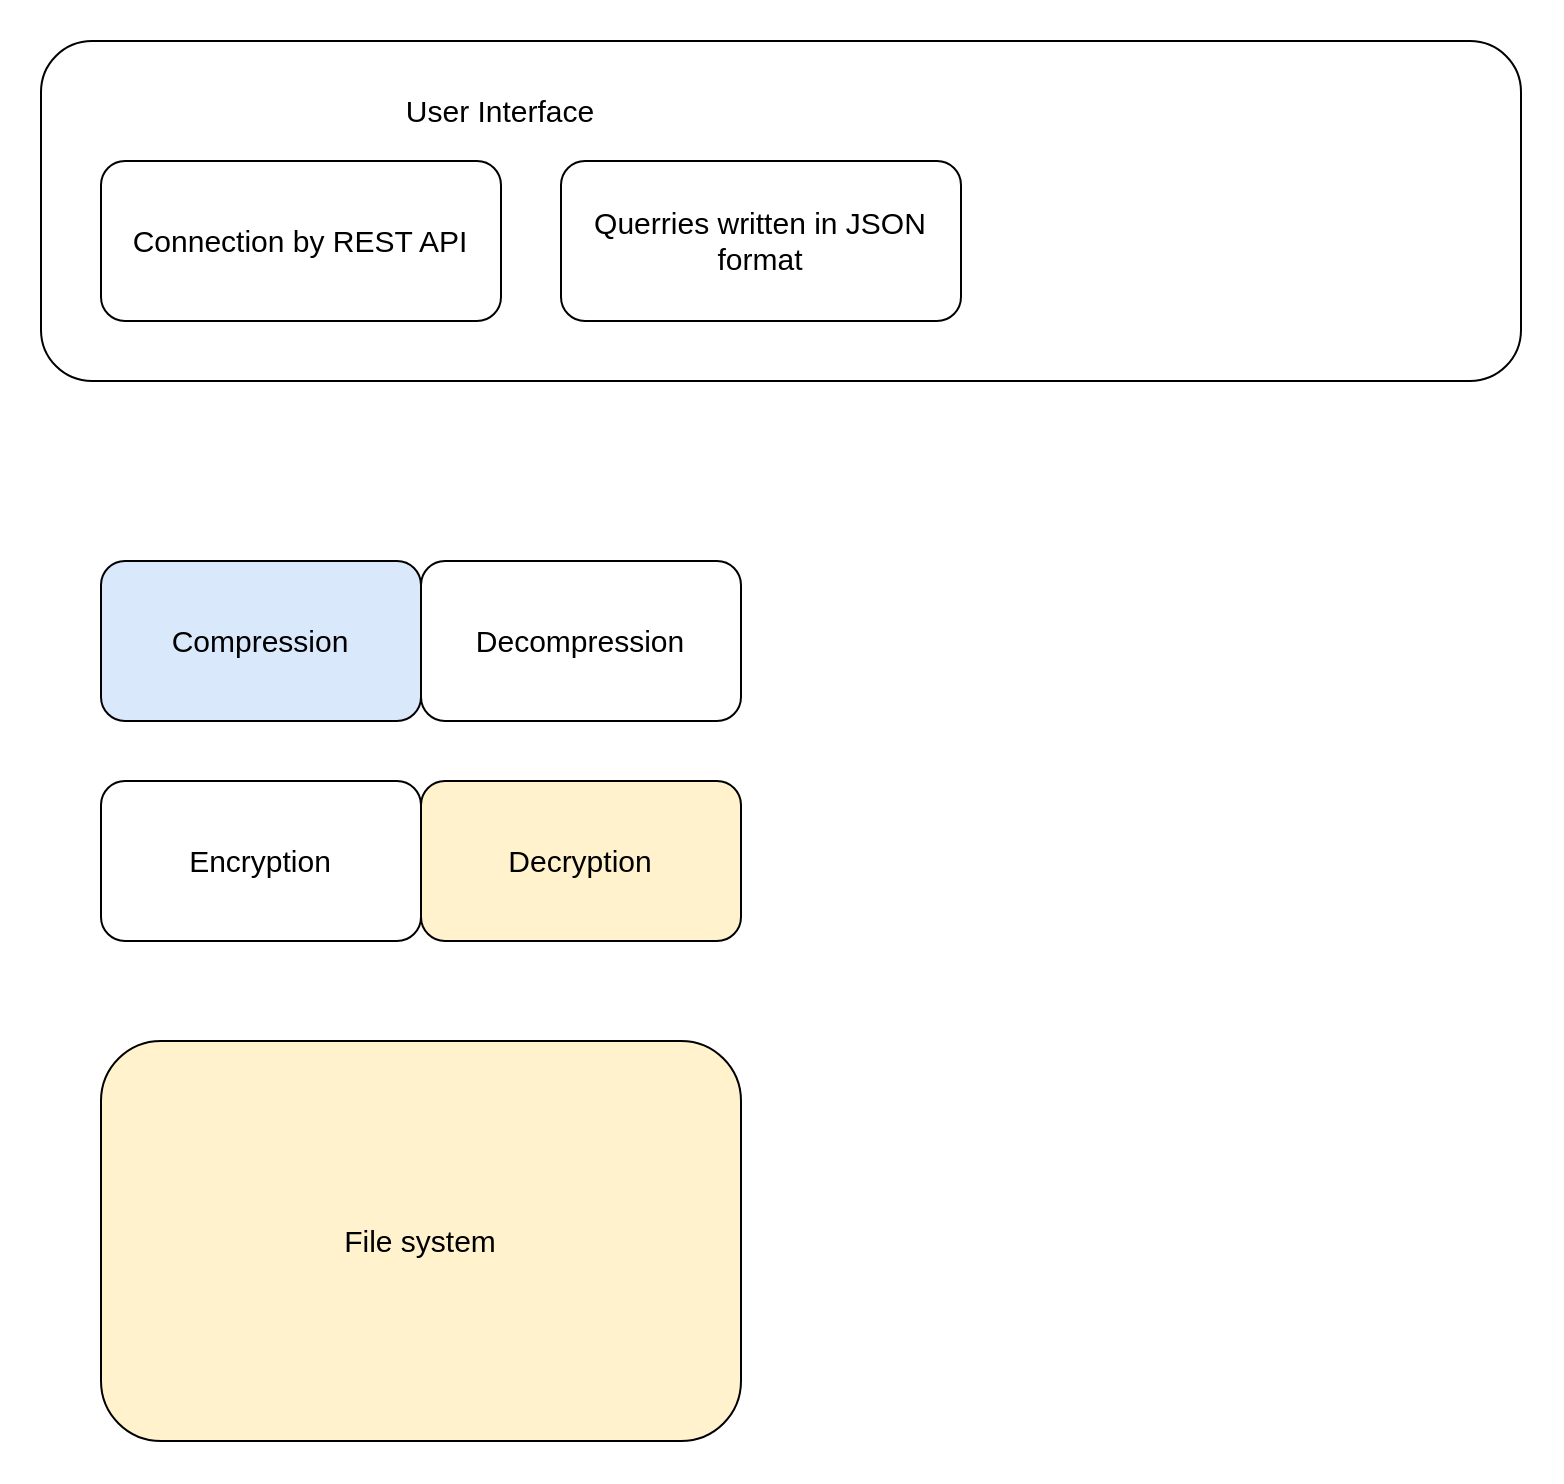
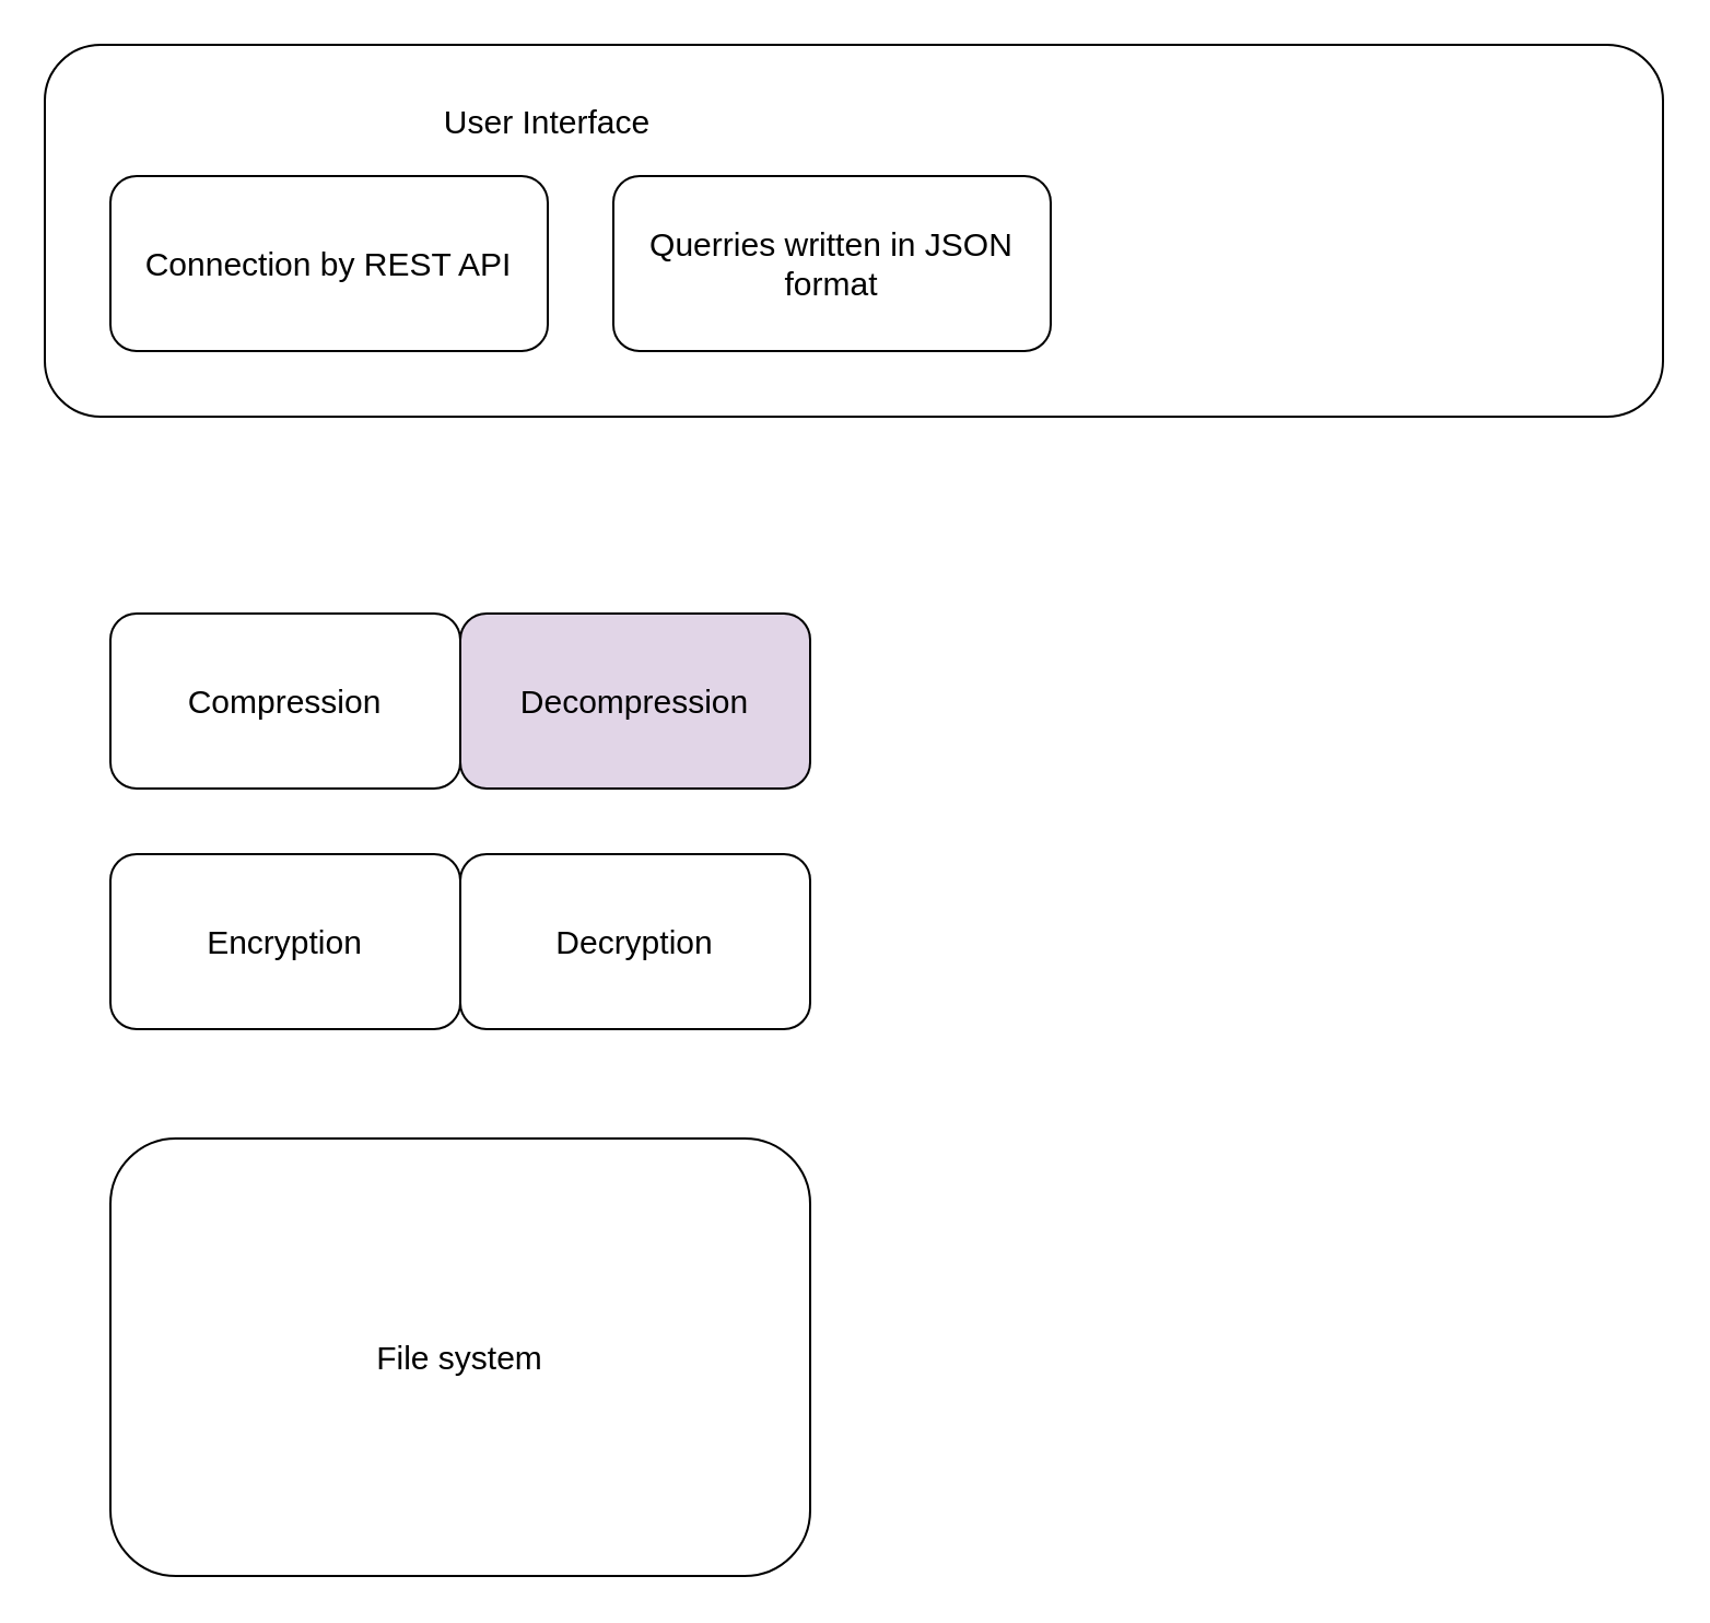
  <mxCell id="0" />
  <mxCell id="1" parent="0" />
  <mxCell id="2" value="" style="rounded=1;whiteSpace=wrap;html=1;fontSize=15;" vertex="1" parent="1"><mxGeometry x="20" y="20" width="740" height="170" as="geometry" /></mxCell>
  <mxCell id="3" value="&lt;span style=&quot;font-size: 15px;&quot;&gt;Connection by REST API&lt;/span&gt;" style="rounded=1;whiteSpace=wrap;html=1;" vertex="1" parent="1"><mxGeometry x="50" y="80" width="200" height="80" as="geometry" /></mxCell>
  <mxCell id="4" value="&lt;span style=&quot;font-size: 15px;&quot;&gt;Querries written in JSON format&lt;/span&gt;" style="rounded=1;whiteSpace=wrap;html=1;" vertex="1" parent="1"><mxGeometry x="280" y="80" width="200" height="80" as="geometry" /></mxCell>
- <mxCell id="5" value="Compression" style="rounded=1;whiteSpace=wrap;html=1;fontSize=15;fillColor=#dae8fc;" vertex="1" parent="1"><mxGeometry x="50" y="280" width="160" height="80" as="geometry" /></mxCell>
+ <mxCell id="5" value="Compression" style="rounded=1;whiteSpace=wrap;html=1;fontSize=15;" vertex="1" parent="1"><mxGeometry x="50" y="280" width="160" height="80" as="geometry" /></mxCell>
  <mxCell id="6" value="Encryption" style="rounded=1;whiteSpace=wrap;html=1;fontSize=15;" vertex="1" parent="1"><mxGeometry x="50" y="390" width="160" height="80" as="geometry" /></mxCell>
- <mxCell id="7" value="File system" style="rounded=1;whiteSpace=wrap;html=1;fontSize=15;fillColor=#fff2cc;" vertex="1" parent="1"><mxGeometry x="50" y="520" width="320" height="200" as="geometry" /></mxCell>
- <mxCell id="8" value="Decompression" style="rounded=1;whiteSpace=wrap;html=1;fontSize=15;" vertex="1" parent="1"><mxGeometry x="210" y="280" width="160" height="80" as="geometry" /></mxCell>
- <mxCell id="9" value="Decryption" style="rounded=1;whiteSpace=wrap;html=1;fontSize=15;fillColor=#fff2cc;" vertex="1" parent="1"><mxGeometry x="210" y="390" width="160" height="80" as="geometry" /></mxCell>
+ <mxCell id="7" value="File system" style="rounded=1;whiteSpace=wrap;html=1;fontSize=15;" vertex="1" parent="1"><mxGeometry x="50" y="520" width="320" height="200" as="geometry" /></mxCell>
+ <mxCell id="8" value="Decompression" style="rounded=1;whiteSpace=wrap;html=1;fontSize=15;fillColor=#e1d5e7;" vertex="1" parent="1"><mxGeometry x="210" y="280" width="160" height="80" as="geometry" /></mxCell>
+ <mxCell id="9" value="Decryption" style="rounded=1;whiteSpace=wrap;html=1;fontSize=15;" vertex="1" parent="1"><mxGeometry x="210" y="390" width="160" height="80" as="geometry" /></mxCell>
  <mxCell id="10" value="User Interface" style="text;html=1;strokeColor=none;fillColor=none;align=center;verticalAlign=middle;whiteSpace=wrap;rounded=0;fontSize=15;" vertex="1" parent="1"><mxGeometry x="190" y="40" width="120" height="30" as="geometry" /></mxCell>
